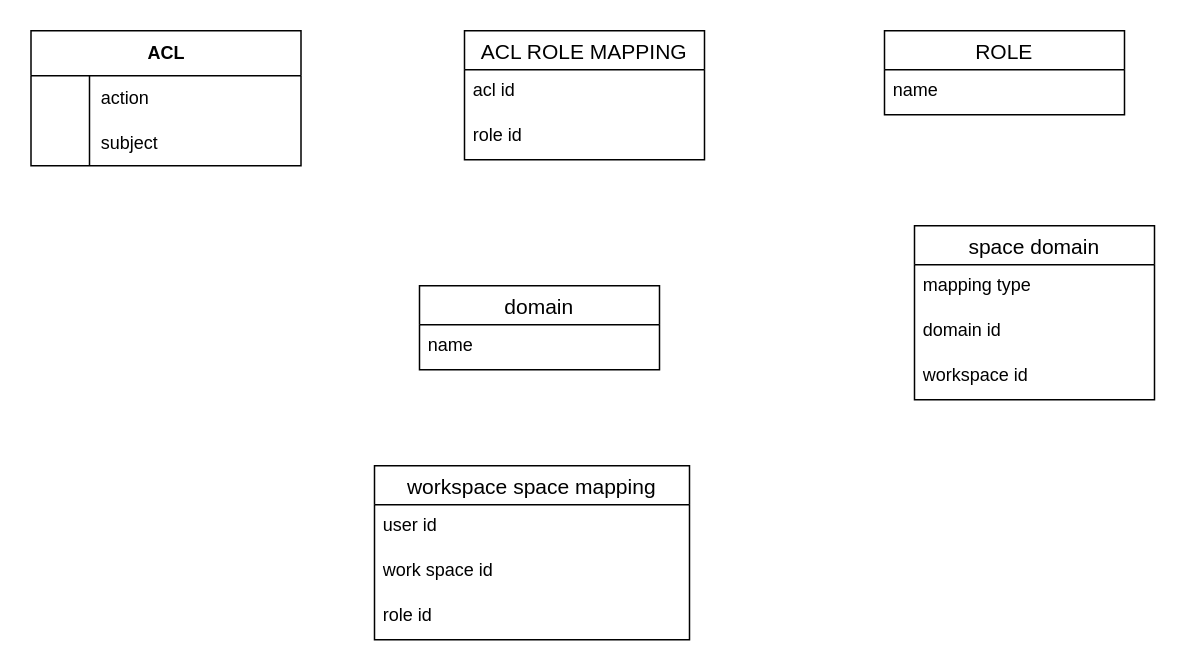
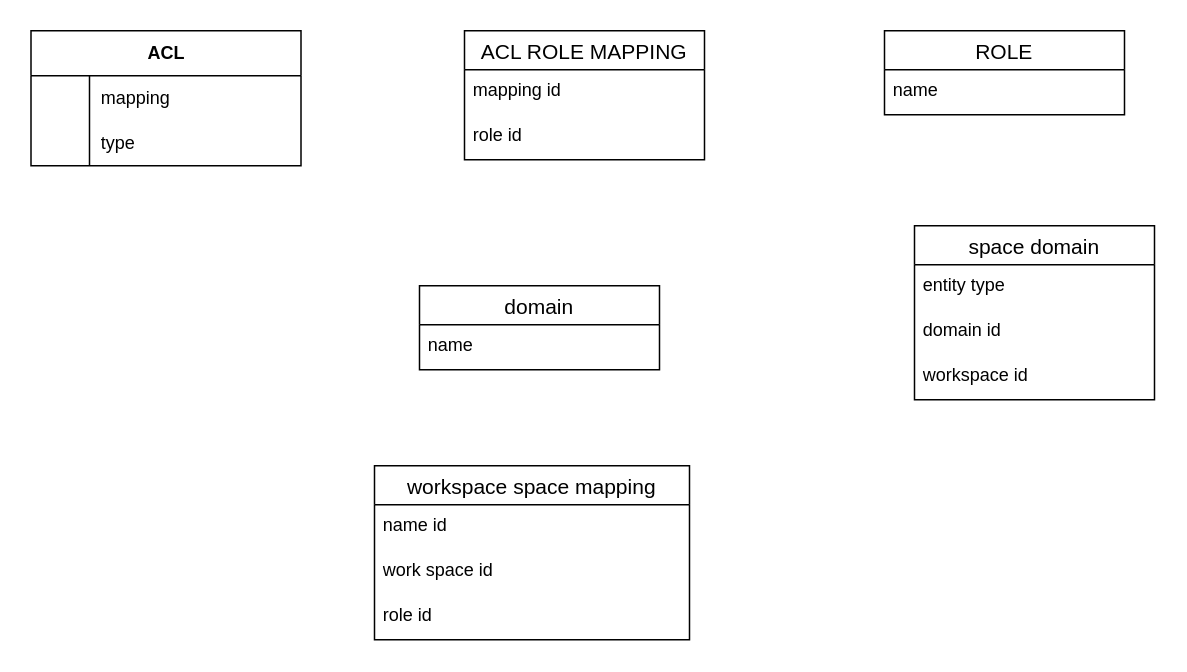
  <mxCell id="0" />
  <mxCell id="1" parent="0" />
  <mxCell id="2" value="ACL" style="shape=table;startSize=30;container=1;collapsible=1;childLayout=tableLayout;fixedRows=1;rowLines=0;fontStyle=1;align=center;resizeLast=1;html=1;" vertex="1" parent="1"><mxGeometry x="20" y="20" width="180" height="90" as="geometry"><mxRectangle x="41" y="30" width="60" height="30" as="alternateBounds" /></mxGeometry></mxCell>
  <mxCell id="3" value="" style="shape=tableRow;horizontal=0;startSize=0;swimlaneHead=0;swimlaneBody=0;fillColor=none;collapsible=0;dropTarget=0;points=[[0,0.5],[1,0.5]];portConstraint=eastwest;top=0;left=0;right=0;bottom=0;" vertex="1" parent="2"><mxGeometry y="30" width="180" height="30" as="geometry" /></mxCell>
  <mxCell id="4" value="" style="shape=partialRectangle;connectable=0;fillColor=none;top=0;left=0;bottom=0;right=0;editable=1;overflow=hidden;whiteSpace=wrap;html=1;" vertex="1" parent="3"><mxGeometry width="39" height="30" as="geometry"><mxRectangle width="39" height="30" as="alternateBounds" /></mxGeometry></mxCell>
- <mxCell id="5" value="action" style="shape=partialRectangle;connectable=0;fillColor=none;top=0;left=0;bottom=0;right=0;align=left;spacingLeft=6;overflow=hidden;whiteSpace=wrap;html=1;" vertex="1" parent="3"><mxGeometry x="39" width="141" height="30" as="geometry"><mxRectangle width="141" height="30" as="alternateBounds" /></mxGeometry></mxCell>
+ <mxCell id="5" value="mapping" style="shape=partialRectangle;connectable=0;fillColor=none;top=0;left=0;bottom=0;right=0;align=left;spacingLeft=6;overflow=hidden;whiteSpace=wrap;html=1;" vertex="1" parent="3"><mxGeometry x="39" width="141" height="30" as="geometry"><mxRectangle width="141" height="30" as="alternateBounds" /></mxGeometry></mxCell>
  <mxCell id="6" value="" style="shape=tableRow;horizontal=0;startSize=0;swimlaneHead=0;swimlaneBody=0;fillColor=none;collapsible=0;dropTarget=0;points=[[0,0.5],[1,0.5]];portConstraint=eastwest;top=0;left=0;right=0;bottom=0;" vertex="1" parent="2"><mxGeometry y="60" width="180" height="30" as="geometry" /></mxCell>
  <mxCell id="7" value="" style="shape=partialRectangle;connectable=0;fillColor=none;top=0;left=0;bottom=0;right=0;editable=1;overflow=hidden;whiteSpace=wrap;html=1;" vertex="1" parent="6"><mxGeometry width="39" height="30" as="geometry"><mxRectangle width="39" height="30" as="alternateBounds" /></mxGeometry></mxCell>
- <mxCell id="8" value="subject" style="shape=partialRectangle;connectable=0;fillColor=none;top=0;left=0;bottom=0;right=0;align=left;spacingLeft=6;overflow=hidden;whiteSpace=wrap;html=1;" vertex="1" parent="6"><mxGeometry x="39" width="141" height="30" as="geometry"><mxRectangle width="141" height="30" as="alternateBounds" /></mxGeometry></mxCell>
+ <mxCell id="8" value="type" style="shape=partialRectangle;connectable=0;fillColor=none;top=0;left=0;bottom=0;right=0;align=left;spacingLeft=6;overflow=hidden;whiteSpace=wrap;html=1;" vertex="1" parent="6"><mxGeometry x="39" width="141" height="30" as="geometry"><mxRectangle width="141" height="30" as="alternateBounds" /></mxGeometry></mxCell>
  <mxCell id="9" value="ROLE" style="swimlane;fontStyle=0;childLayout=stackLayout;horizontal=1;startSize=26;horizontalStack=0;resizeParent=1;resizeParentMax=0;resizeLast=0;collapsible=1;marginBottom=0;align=center;fontSize=14;" vertex="1" parent="1"><mxGeometry x="589" y="20" width="160" height="56" as="geometry" /></mxCell>
  <mxCell id="10" value="name" style="text;strokeColor=none;fillColor=none;spacingLeft=4;spacingRight=4;overflow=hidden;rotatable=0;points=[[0,0.5],[1,0.5]];portConstraint=eastwest;fontSize=12;whiteSpace=wrap;html=1;" vertex="1" parent="9"><mxGeometry y="26" width="160" height="30" as="geometry" /></mxCell>
  <mxCell id="11" value="ACL ROLE MAPPING" style="swimlane;fontStyle=0;childLayout=stackLayout;horizontal=1;startSize=26;horizontalStack=0;resizeParent=1;resizeParentMax=0;resizeLast=0;collapsible=1;marginBottom=0;align=center;fontSize=14;" vertex="1" parent="1"><mxGeometry x="309" y="20" width="160" height="86" as="geometry" /></mxCell>
- <mxCell id="12" value="acl id" style="text;strokeColor=none;fillColor=none;spacingLeft=4;spacingRight=4;overflow=hidden;rotatable=0;points=[[0,0.5],[1,0.5]];portConstraint=eastwest;fontSize=12;whiteSpace=wrap;html=1;" vertex="1" parent="11"><mxGeometry y="26" width="160" height="30" as="geometry" /></mxCell>
+ <mxCell id="12" value="mapping id" style="text;strokeColor=none;fillColor=none;spacingLeft=4;spacingRight=4;overflow=hidden;rotatable=0;points=[[0,0.5],[1,0.5]];portConstraint=eastwest;fontSize=12;whiteSpace=wrap;html=1;" vertex="1" parent="11"><mxGeometry y="26" width="160" height="30" as="geometry" /></mxCell>
  <mxCell id="13" value="role id" style="text;strokeColor=none;fillColor=none;spacingLeft=4;spacingRight=4;overflow=hidden;rotatable=0;points=[[0,0.5],[1,0.5]];portConstraint=eastwest;fontSize=12;whiteSpace=wrap;html=1;" vertex="1" parent="11"><mxGeometry y="56" width="160" height="30" as="geometry" /></mxCell>
  <mxCell id="14" value="domain" style="swimlane;fontStyle=0;childLayout=stackLayout;horizontal=1;startSize=26;horizontalStack=0;resizeParent=1;resizeParentMax=0;resizeLast=0;collapsible=1;marginBottom=0;align=center;fontSize=14;" vertex="1" parent="1"><mxGeometry x="279" y="190" width="160" height="56" as="geometry" /></mxCell>
  <mxCell id="15" value="name" style="text;strokeColor=none;fillColor=none;spacingLeft=4;spacingRight=4;overflow=hidden;rotatable=0;points=[[0,0.5],[1,0.5]];portConstraint=eastwest;fontSize=12;whiteSpace=wrap;html=1;" vertex="1" parent="14"><mxGeometry y="26" width="160" height="30" as="geometry" /></mxCell>
  <mxCell id="16" value="space domain" style="swimlane;fontStyle=0;childLayout=stackLayout;horizontal=1;startSize=26;horizontalStack=0;resizeParent=1;resizeParentMax=0;resizeLast=0;collapsible=1;marginBottom=0;align=center;fontSize=14;" vertex="1" parent="1"><mxGeometry x="609" y="150" width="160" height="116" as="geometry" /></mxCell>
- <mxCell id="17" value="mapping type" style="text;strokeColor=none;fillColor=none;spacingLeft=4;spacingRight=4;overflow=hidden;rotatable=0;points=[[0,0.5],[1,0.5]];portConstraint=eastwest;fontSize=12;whiteSpace=wrap;html=1;" vertex="1" parent="16"><mxGeometry y="26" width="160" height="30" as="geometry" /></mxCell>
+ <mxCell id="17" value="entity type" style="text;strokeColor=none;fillColor=none;spacingLeft=4;spacingRight=4;overflow=hidden;rotatable=0;points=[[0,0.5],[1,0.5]];portConstraint=eastwest;fontSize=12;whiteSpace=wrap;html=1;" vertex="1" parent="16"><mxGeometry y="26" width="160" height="30" as="geometry" /></mxCell>
  <mxCell id="18" value="domain id" style="text;strokeColor=none;fillColor=none;spacingLeft=4;spacingRight=4;overflow=hidden;rotatable=0;points=[[0,0.5],[1,0.5]];portConstraint=eastwest;fontSize=12;whiteSpace=wrap;html=1;" vertex="1" parent="16"><mxGeometry y="56" width="160" height="30" as="geometry" /></mxCell>
  <mxCell id="19" value="workspace id" style="text;strokeColor=none;fillColor=none;spacingLeft=4;spacingRight=4;overflow=hidden;rotatable=0;points=[[0,0.5],[1,0.5]];portConstraint=eastwest;fontSize=12;whiteSpace=wrap;html=1;" vertex="1" parent="16"><mxGeometry y="86" width="160" height="30" as="geometry" /></mxCell>
  <mxCell id="20" value="workspace space mapping" style="swimlane;fontStyle=0;childLayout=stackLayout;horizontal=1;startSize=26;horizontalStack=0;resizeParent=1;resizeParentMax=0;resizeLast=0;collapsible=1;marginBottom=0;align=center;fontSize=14;" vertex="1" parent="1"><mxGeometry x="249" y="310" width="210" height="116" as="geometry" /></mxCell>
- <mxCell id="21" value="user id" style="text;strokeColor=none;fillColor=none;spacingLeft=4;spacingRight=4;overflow=hidden;rotatable=0;points=[[0,0.5],[1,0.5]];portConstraint=eastwest;fontSize=12;whiteSpace=wrap;html=1;" vertex="1" parent="20"><mxGeometry y="26" width="210" height="30" as="geometry" /></mxCell>
+ <mxCell id="21" value="name id" style="text;strokeColor=none;fillColor=none;spacingLeft=4;spacingRight=4;overflow=hidden;rotatable=0;points=[[0,0.5],[1,0.5]];portConstraint=eastwest;fontSize=12;whiteSpace=wrap;html=1;" vertex="1" parent="20"><mxGeometry y="26" width="210" height="30" as="geometry" /></mxCell>
  <mxCell id="22" value="work space id" style="text;strokeColor=none;fillColor=none;spacingLeft=4;spacingRight=4;overflow=hidden;rotatable=0;points=[[0,0.5],[1,0.5]];portConstraint=eastwest;fontSize=12;whiteSpace=wrap;html=1;" vertex="1" parent="20"><mxGeometry y="56" width="210" height="30" as="geometry" /></mxCell>
  <mxCell id="23" value="role id" style="text;strokeColor=none;fillColor=none;spacingLeft=4;spacingRight=4;overflow=hidden;rotatable=0;points=[[0,0.5],[1,0.5]];portConstraint=eastwest;fontSize=12;whiteSpace=wrap;html=1;" vertex="1" parent="20"><mxGeometry y="86" width="210" height="30" as="geometry" /></mxCell>
